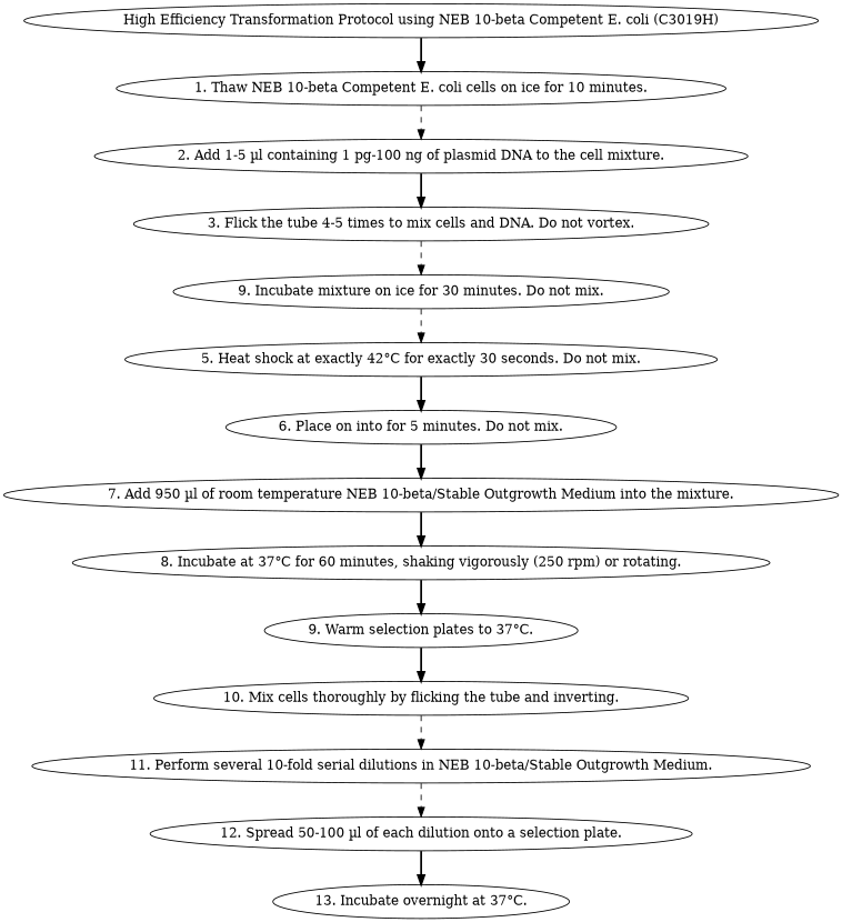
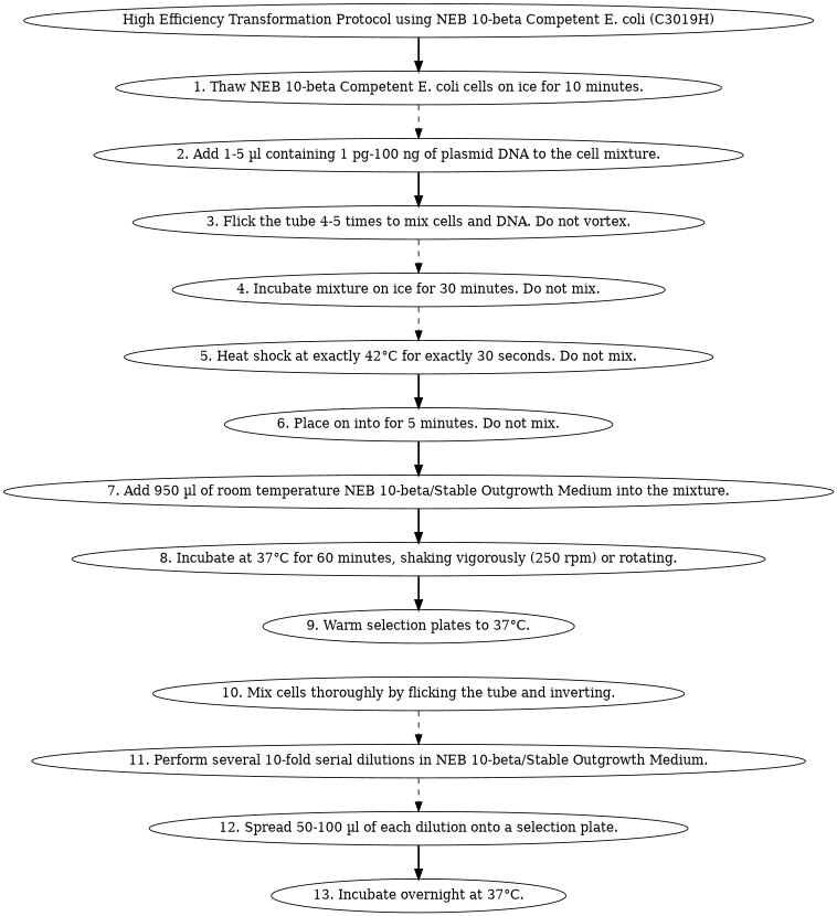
  digraph {
    edge [style=bold]
    n1 [label="High Efficiency Transformation Protocol using NEB 10-beta Competent E. coli (C3019H)"]
    n2 [label="1. Thaw NEB 10-beta Competent E. coli cells on ice for 10 minutes."]
    n3 [label="2. Add 1-5 µl containing 1 pg-100 ng of plasmid DNA to the cell mixture."]
    n4 [label="3. Flick the tube 4-5 times to mix cells and DNA. Do not vortex."]
-   n5 [label="9. Incubate mixture on ice for 30 minutes. Do not mix."]
+   n5 [label="4. Incubate mixture on ice for 30 minutes. Do not mix."]
    n6 [label="5. Heat shock at exactly 42°C for exactly 30 seconds. Do not mix."]
    n7 [label="6. Place on into for 5 minutes. Do not mix."]
    n8 [label="7. Add 950 µl of room temperature NEB 10-beta/Stable Outgrowth Medium into the mixture."]
    n9 [label="8. Incubate at 37°C for 60 minutes, shaking vigorously (250 rpm) or rotating."]
    n10 [label="9. Warm selection plates to 37°C."]
    n11 [label="10. Mix cells thoroughly by flicking the tube and inverting."]
    n12 [label="11. Perform several 10-fold serial dilutions in NEB 10-beta/Stable Outgrowth Medium."]
    n13 [label="12. Spread 50-100 µl of each dilution onto a selection plate."]
    n14 [label="13. Incubate overnight at 37°C."]
    n1 -> n2
    n2 -> n3 [style=dashed]
    n3 -> n4
    n4 -> n5 [style=dashed]
    n5 -> n6 [style=dashed]
    n6 -> n7
    n7 -> n8
    n8 -> n9
    n9 -> n10
-   n10 -> n11
    n11 -> n12 [style=dashed]
    n12 -> n13 [style=dashed]
    n13 -> n14
  }
